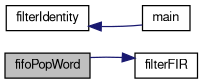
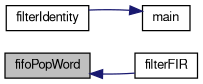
  digraph {
    rankdir=LR
    node [color=black fillcolor=white fontname=FreeSans fontsize=10 shape=record style=filled]
    edge [color=midnightblue dir=back fontname=FreeSans fontsize=10 labelfontname=FreeSans labelfontsize=10 style=solid]
    n1 [fillcolor=grey75 fontcolor=black height=0.2 label=fifoPopWord width=0.4]
    n2 [height=0.2 label=filterFIR width=0.4]
    n3 [height=0.2 label=filterIdentity width=0.4]
    n4 [height=0.2 label=main width=0.4]
-   n2 -> n1
-   n3 -> n4
+   n1 -> n2
+   n4 -> n3
  }
